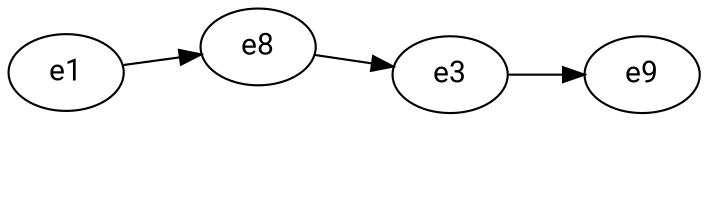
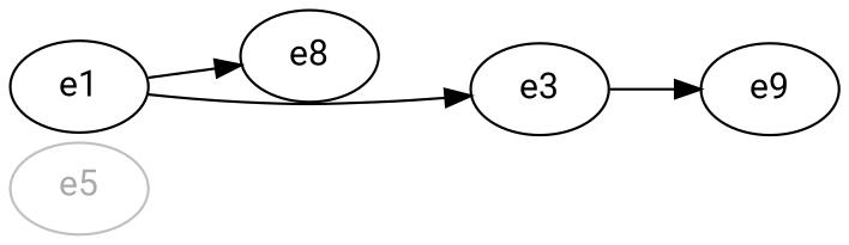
  digraph {
    fontname=Roboto
    nodesep=.05
    rankdir=LR
    node [fontname=Roboto]
    edge [fontname=Roboto]
    n1 [label=e8]
    e1
+   n3 [color=grey label=< <font color="#aaaaaa">e5</font> >]
    e3
    n5 [label=e9]
-   n1 -> e3
+   e1 -> e3
    e1 -> n1
+   e1 -> n3 [constraint=false style=invis]
    e3 -> n5
  }
